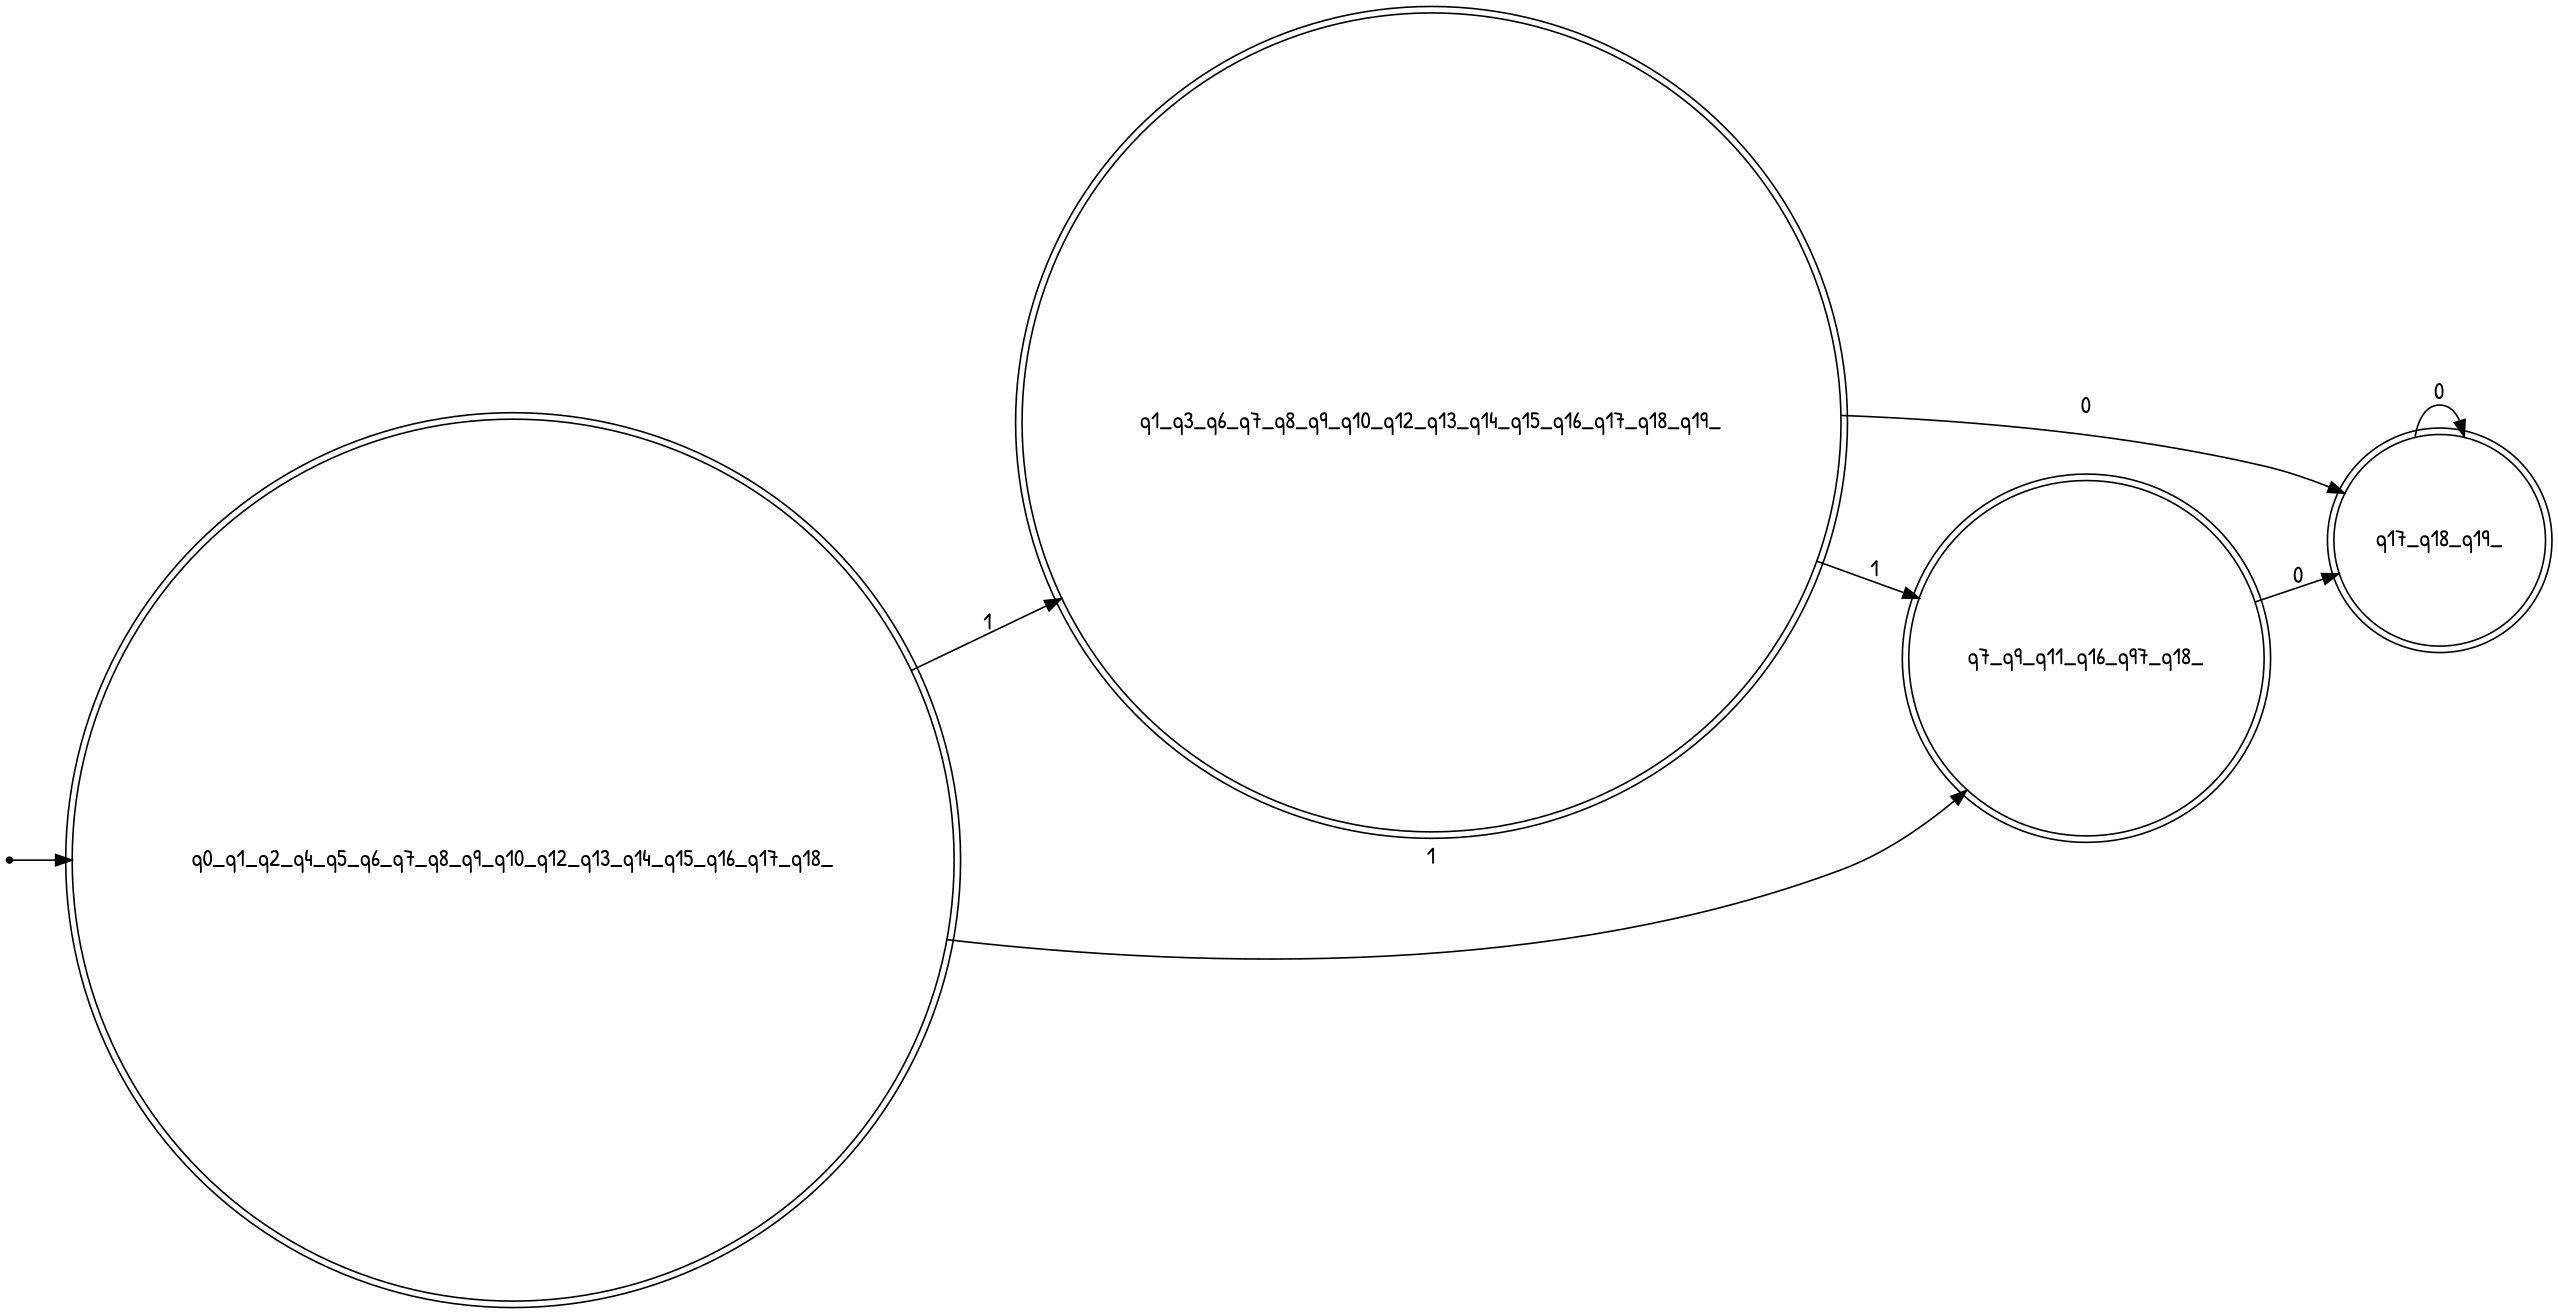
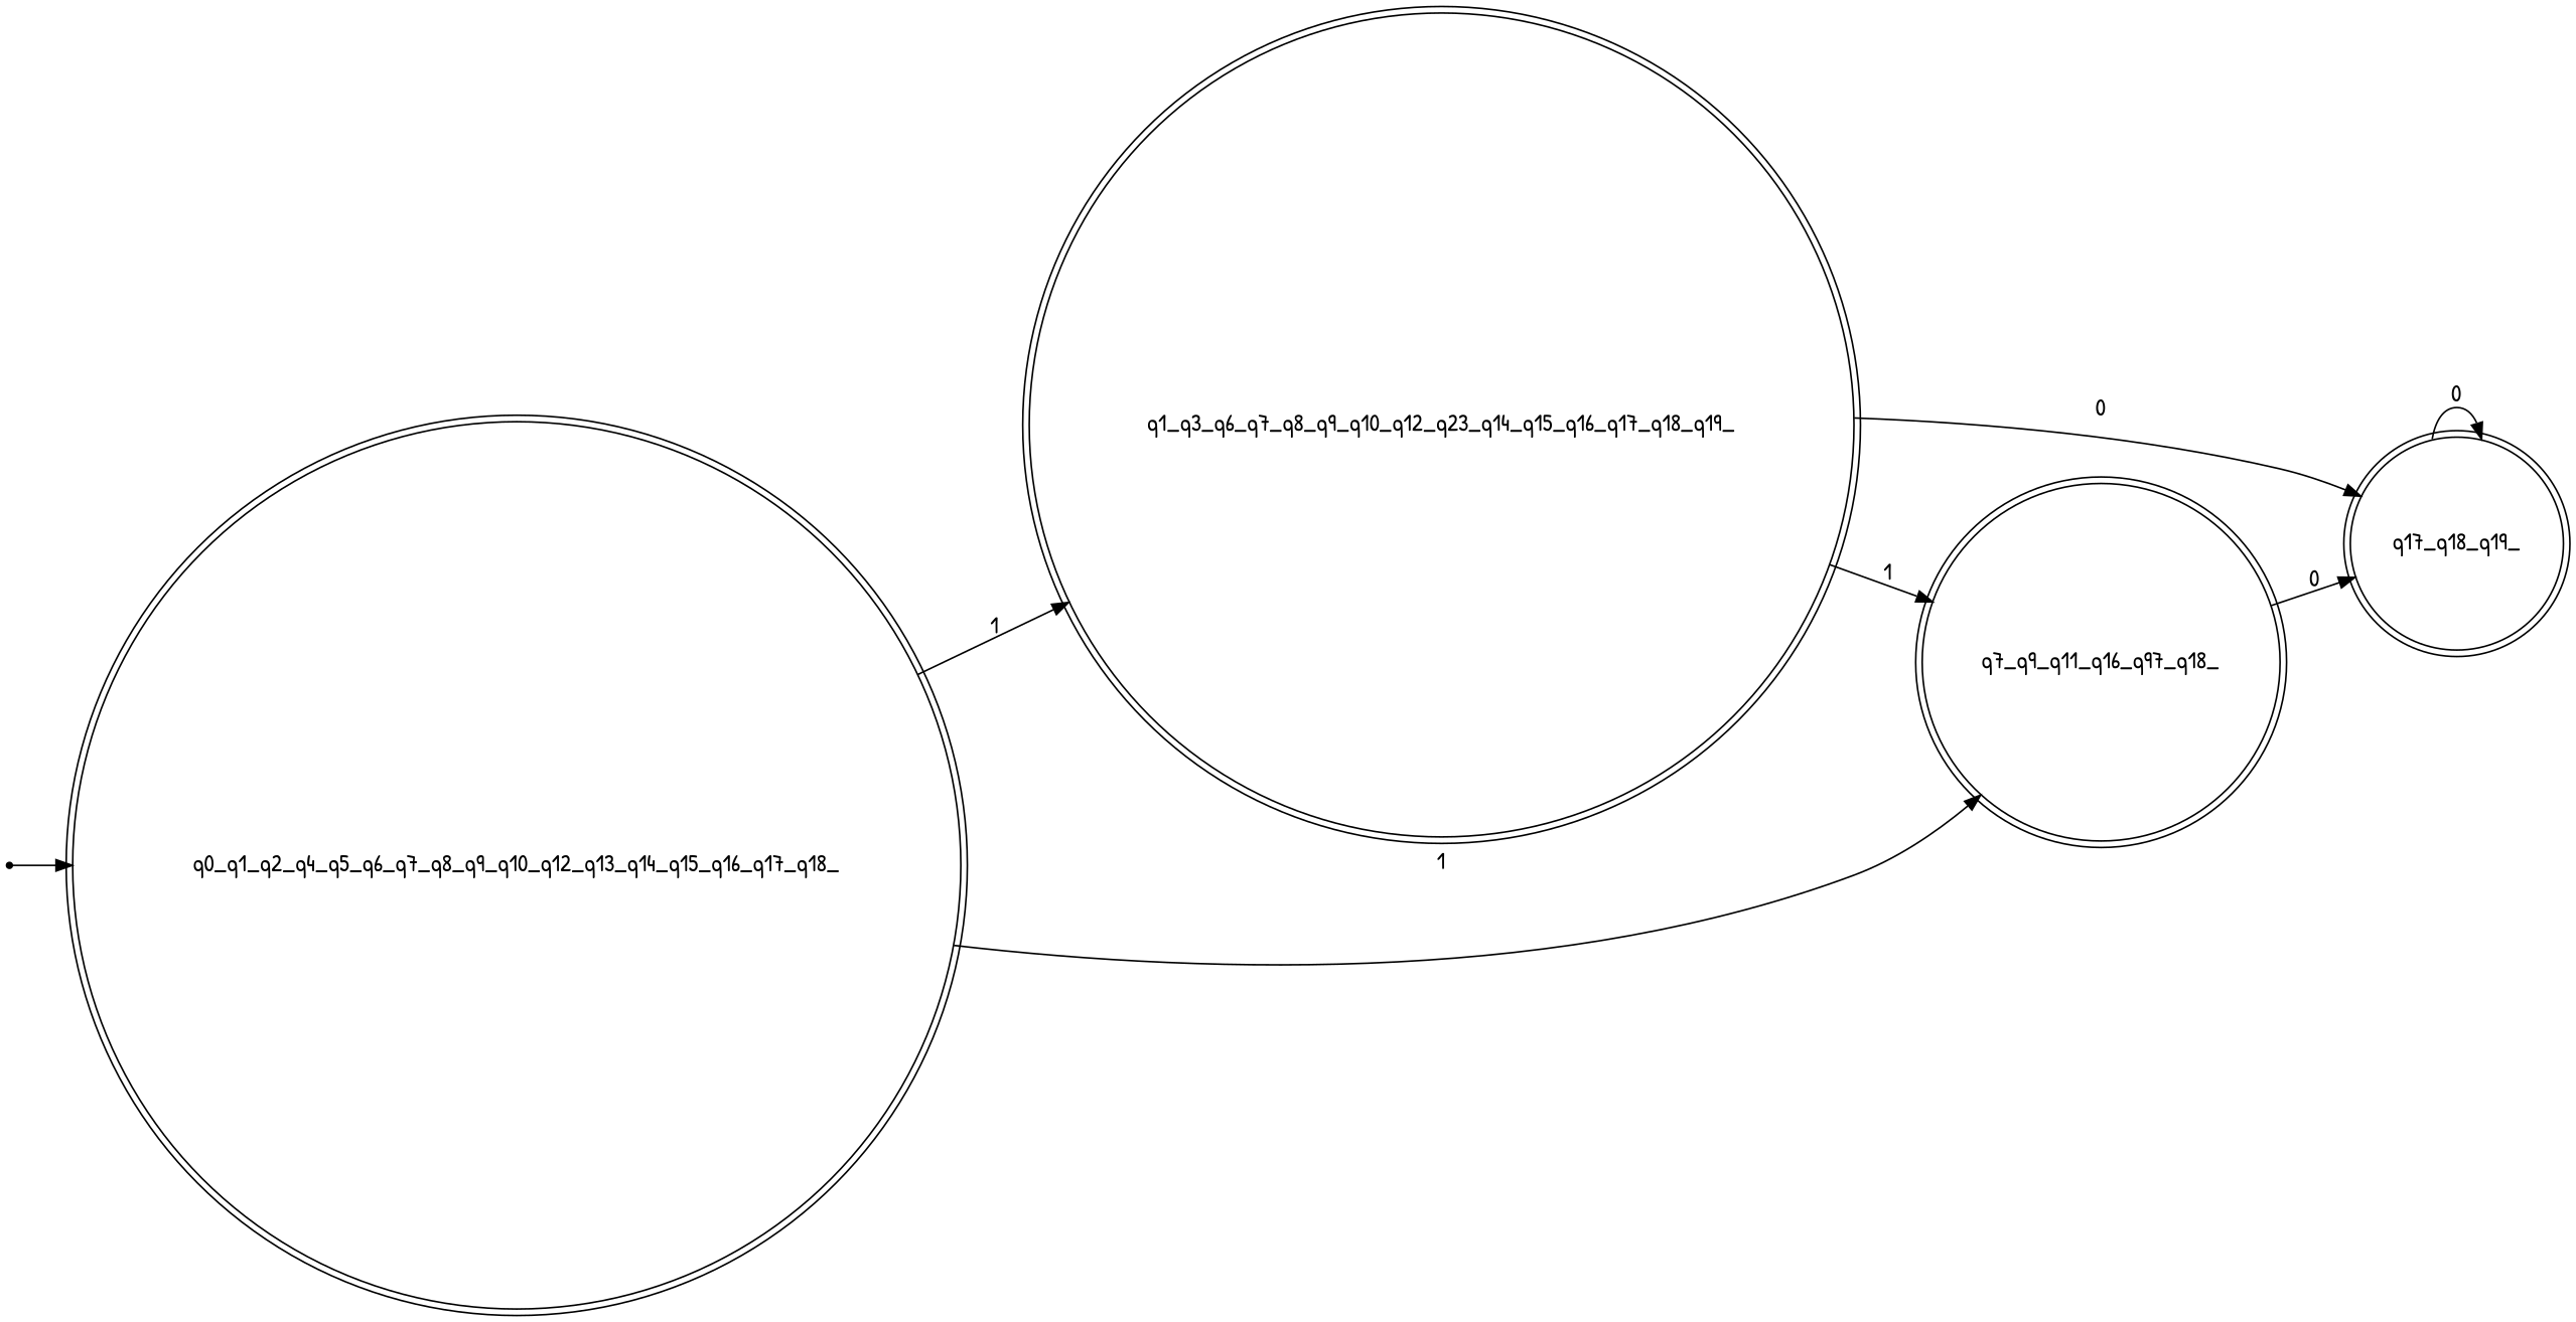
  digraph {
    fontname="Patrick Hand"
    rankdir=LR
    node [fontname="Patrick Hand" shape=doublecircle]
    edge [fontname="Patrick Hand"]
    s [shape=point]
    q0_q1_q2_q4_q5_q6_q7_q8_q9_q10_q12_q13_q14_q15_q16_q17_q18_
-   q1_q3_q6_q7_q8_q9_q10_q12_q13_q14_q15_q16_q17_q18_q19_
+   q1_q3_q6_q7_q8_q9_q10_q12_q13_q14_q15_q16_q17_q18_q19_ [label=q1_q3_q6_q7_q8_q9_q10_q12_q23_q14_q15_q16_q17_q18_q19_]
    n4 [label=q7_q9_q11_q16_q97_q18_]
    q17_q18_q19_
    s -> q0_q1_q2_q4_q5_q6_q7_q8_q9_q10_q12_q13_q14_q15_q16_q17_q18_
    q0_q1_q2_q4_q5_q6_q7_q8_q9_q10_q12_q13_q14_q15_q16_q17_q18_ -> q1_q3_q6_q7_q8_q9_q10_q12_q13_q14_q15_q16_q17_q18_q19_ [label=1]
    q0_q1_q2_q4_q5_q6_q7_q8_q9_q10_q12_q13_q14_q15_q16_q17_q18_ -> n4 [label=1]
    q1_q3_q6_q7_q8_q9_q10_q12_q13_q14_q15_q16_q17_q18_q19_ -> n4 [label=1]
    q1_q3_q6_q7_q8_q9_q10_q12_q13_q14_q15_q16_q17_q18_q19_ -> q17_q18_q19_ [label=0]
    n4 -> q17_q18_q19_ [label=0]
    q17_q18_q19_ -> q17_q18_q19_ [label=0]
  }
